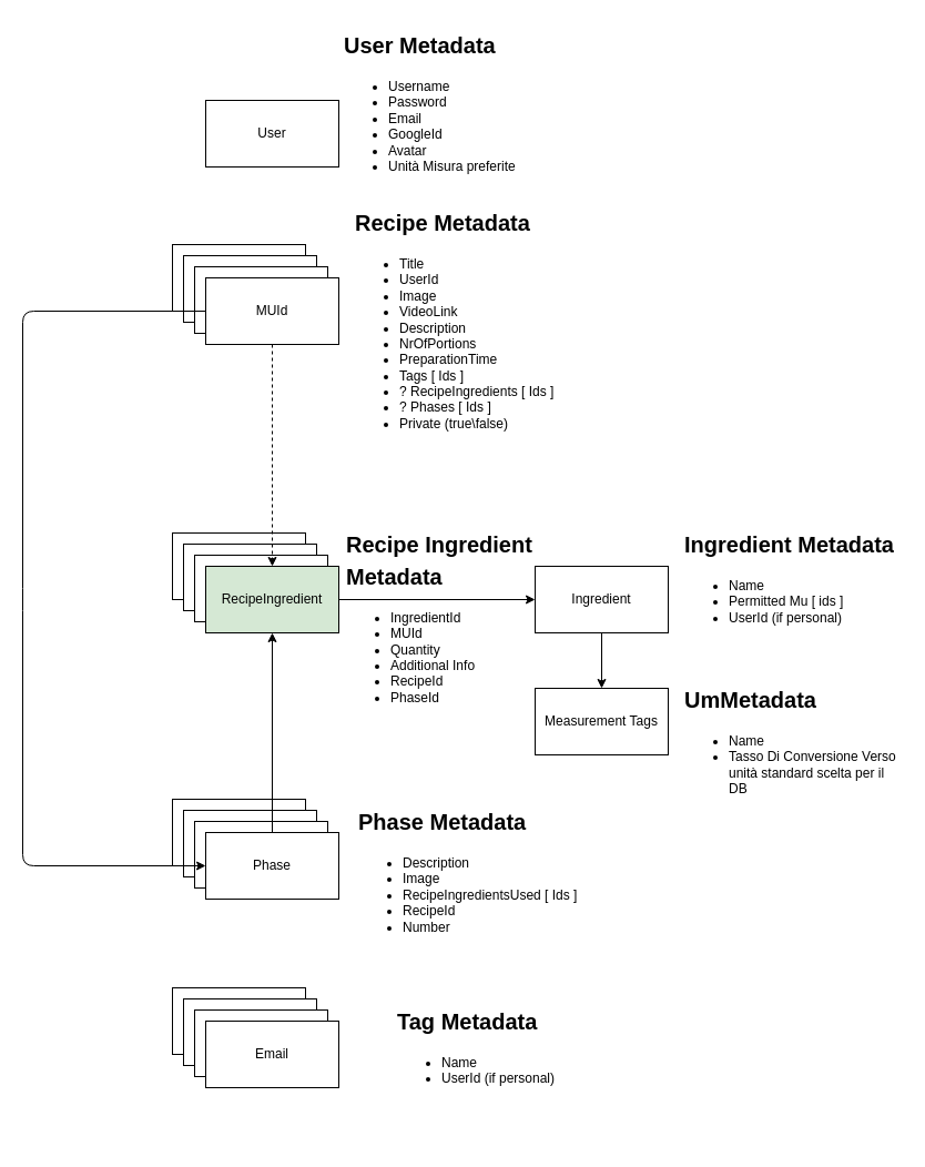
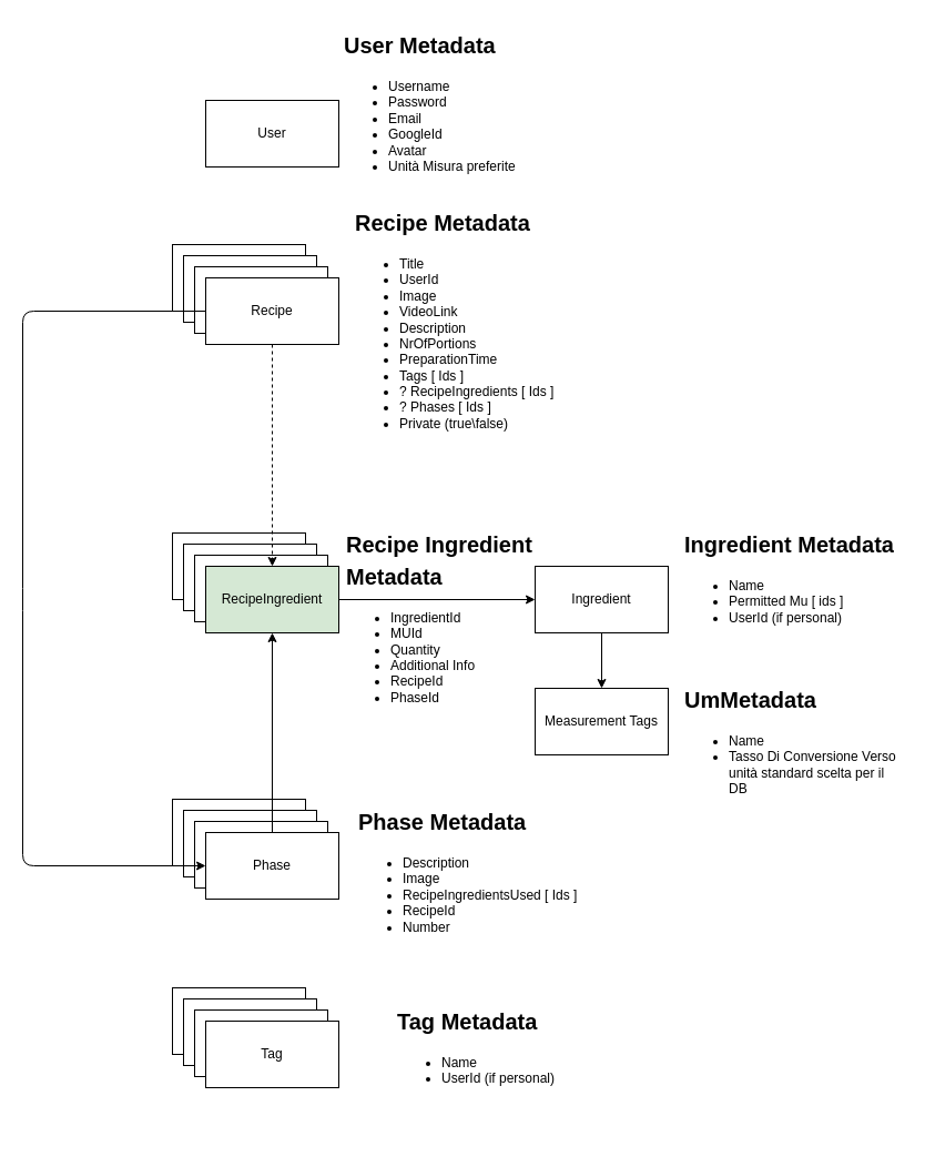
  <mxCell id="0" />
  <mxCell id="1" parent="0" />
  <mxCell id="2" value="User" style="rounded=0;whiteSpace=wrap;html=1;" parent="1" vertex="1"><mxGeometry x="185" y="90" width="120" height="60" as="geometry" /></mxCell>
  <mxCell id="3" value="&lt;h1&gt;&lt;font style=&quot;font-size: 20px;&quot;&gt;User Metadata&lt;/font&gt;&lt;/h1&gt;&lt;ul style=&quot;text-align: center;&quot;&gt;&lt;li style=&quot;text-align: left;&quot;&gt;Username&lt;/li&gt;&lt;li style=&quot;text-align: left;&quot;&gt;Password&lt;/li&gt;&lt;li style=&quot;text-align: left;&quot;&gt;Email&lt;/li&gt;&lt;li style=&quot;text-align: left;&quot;&gt;GoogleId&lt;/li&gt;&lt;li style=&quot;text-align: left;&quot;&gt;Avatar&lt;/li&gt;&lt;li style=&quot;text-align: left;&quot;&gt;Unità Misura preferite&lt;/li&gt;&lt;/ul&gt;" style="text;html=1;strokeColor=none;fillColor=none;spacing=5;spacingTop=-20;whiteSpace=wrap;overflow=hidden;rounded=0;" parent="1" vertex="1"><mxGeometry x="305" y="20" width="187" height="180" as="geometry" /></mxCell>
  <mxCell id="4" value="User" style="rounded=0;whiteSpace=wrap;html=1;" parent="1" vertex="1"><mxGeometry x="155" y="220" width="120" height="60" as="geometry" /></mxCell>
  <mxCell id="5" value="User" style="rounded=0;whiteSpace=wrap;html=1;" parent="1" vertex="1"><mxGeometry x="165" y="230" width="120" height="60" as="geometry" /></mxCell>
  <mxCell id="6" value="User" style="rounded=0;whiteSpace=wrap;html=1;" parent="1" vertex="1"><mxGeometry x="175" y="240" width="120" height="60" as="geometry" /></mxCell>
- <mxCell id="7" value="MUId" style="rounded=0;whiteSpace=wrap;html=1;" parent="1" vertex="1"><mxGeometry x="185" y="250" width="120" height="60" as="geometry" /></mxCell>
+ <mxCell id="7" value="Recipe" style="rounded=0;whiteSpace=wrap;html=1;" parent="1" vertex="1"><mxGeometry x="185" y="250" width="120" height="60" as="geometry" /></mxCell>
  <mxCell id="8" value="&lt;h1&gt;&lt;font style=&quot;font-size: 20px;&quot;&gt;Recipe Metadata&lt;/font&gt;&lt;/h1&gt;&lt;ul style=&quot;text-align: center;&quot;&gt;&lt;li style=&quot;text-align: left;&quot;&gt;Title&lt;/li&gt;&lt;li style=&quot;text-align: left;&quot;&gt;UserId&lt;/li&gt;&lt;li style=&quot;text-align: left;&quot;&gt;Image&lt;/li&gt;&lt;li style=&quot;text-align: left;&quot;&gt;&lt;span style=&quot;background-color: initial;&quot;&gt;VideoLink&lt;/span&gt;&lt;br&gt;&lt;/li&gt;&lt;li style=&quot;text-align: left;&quot;&gt;&lt;span style=&quot;background-color: initial;&quot;&gt;Description&lt;/span&gt;&lt;/li&gt;&lt;li style=&quot;text-align: left;&quot;&gt;NrOfPortions&lt;/li&gt;&lt;li style=&quot;text-align: left;&quot;&gt;PreparationTime&lt;/li&gt;&lt;li style=&quot;text-align: left;&quot;&gt;&lt;span style=&quot;background-color: initial;&quot;&gt;Tags [ Ids ]&lt;/span&gt;&lt;br&gt;&lt;/li&gt;&lt;li style=&quot;text-align: left;&quot;&gt;&lt;span style=&quot;background-color: initial;&quot;&gt;? RecipeIngredients [ Ids ]&lt;/span&gt;&lt;/li&gt;&lt;li style=&quot;text-align: left;&quot;&gt;&lt;span style=&quot;background-color: initial;&quot;&gt;? Phases [ Ids ]&lt;/span&gt;&lt;/li&gt;&lt;li style=&quot;text-align: left;&quot;&gt;&lt;span style=&quot;background-color: initial;&quot;&gt;Private (true\false)&lt;/span&gt;&lt;/li&gt;&lt;/ul&gt;" style="text;html=1;strokeColor=none;fillColor=none;spacing=5;spacingTop=-20;whiteSpace=wrap;overflow=hidden;rounded=0;" parent="1" vertex="1"><mxGeometry x="315" y="180" width="220" height="300" as="geometry" /></mxCell>
  <mxCell id="9" value="Ingredient" style="rounded=0;whiteSpace=wrap;html=1;" parent="1" vertex="1"><mxGeometry x="155" y="480" width="120" height="60" as="geometry" /></mxCell>
  <mxCell id="10" value="Ingredient" style="rounded=0;whiteSpace=wrap;html=1;" parent="1" vertex="1"><mxGeometry x="165" y="490" width="120" height="60" as="geometry" /></mxCell>
  <mxCell id="11" value="Ingredient" style="rounded=0;whiteSpace=wrap;html=1;" parent="1" vertex="1"><mxGeometry x="175" y="500" width="120" height="60" as="geometry" /></mxCell>
  <mxCell id="12" style="edgeStyle=none;html=1;entryX=0;entryY=0.5;entryDx=0;entryDy=0;fontSize=20;" parent="1" source="13" target="29" edge="1"><mxGeometry relative="1" as="geometry" /></mxCell>
  <mxCell id="13" value="RecipeIngredient" style="rounded=0;whiteSpace=wrap;html=1;fillColor=#d5e8d4;" parent="1" vertex="1"><mxGeometry x="185" y="510" width="120" height="60" as="geometry" /></mxCell>
  <mxCell id="14" value="&lt;h1&gt;&lt;font style=&quot;font-size: 20px;&quot;&gt;Recipe Ingredient Metadata&lt;/font&gt;&lt;/h1&gt;&lt;ul style=&quot;text-align: center;&quot;&gt;&lt;li style=&quot;text-align: left;&quot;&gt;IngredientId&lt;/li&gt;&lt;li style=&quot;text-align: left;&quot;&gt;MUId&lt;/li&gt;&lt;li style=&quot;text-align: left;&quot;&gt;&lt;span style=&quot;background-color: initial;&quot;&gt;Quantity&lt;/span&gt;&lt;br&gt;&lt;/li&gt;&lt;li style=&quot;text-align: left;&quot;&gt;&lt;span style=&quot;background-color: initial;&quot;&gt;Additional Info&lt;/span&gt;&lt;/li&gt;&lt;li style=&quot;text-align: left;&quot;&gt;RecipeId&lt;/li&gt;&lt;li style=&quot;text-align: left;&quot;&gt;PhaseId&lt;/li&gt;&lt;/ul&gt;" style="text;html=1;strokeColor=none;fillColor=none;spacing=5;spacingTop=-20;whiteSpace=wrap;overflow=hidden;rounded=0;" parent="1" vertex="1"><mxGeometry x="307" y="470" width="220" height="200" as="geometry" /></mxCell>
  <mxCell id="15" style="edgeStyle=none;html=1;entryX=0.5;entryY=0;entryDx=0;entryDy=0;fontSize=20;dashed=1;" parent="1" source="7" target="13" edge="1"><mxGeometry relative="1" as="geometry" /></mxCell>
  <mxCell id="16" value="Phase" style="rounded=0;whiteSpace=wrap;html=1;" parent="1" vertex="1"><mxGeometry x="155" y="720" width="120" height="60" as="geometry" /></mxCell>
  <mxCell id="17" value="Phase" style="rounded=0;whiteSpace=wrap;html=1;" parent="1" vertex="1"><mxGeometry x="165" y="730" width="120" height="60" as="geometry" /></mxCell>
  <mxCell id="18" value="Phase" style="rounded=0;whiteSpace=wrap;html=1;" parent="1" vertex="1"><mxGeometry x="175" y="740" width="120" height="60" as="geometry" /></mxCell>
  <mxCell id="19" style="edgeStyle=none;html=1;exitX=0.5;exitY=0;exitDx=0;exitDy=0;entryX=0.5;entryY=1;entryDx=0;entryDy=0;fontSize=20;" parent="1" source="20" target="13" edge="1"><mxGeometry relative="1" as="geometry" /></mxCell>
  <mxCell id="20" value="Phase" style="rounded=0;whiteSpace=wrap;html=1;" parent="1" vertex="1"><mxGeometry x="185" y="750" width="120" height="60" as="geometry" /></mxCell>
  <mxCell id="21" style="edgeStyle=none;html=1;exitX=0;exitY=0.5;exitDx=0;exitDy=0;entryX=0;entryY=0.5;entryDx=0;entryDy=0;fontSize=20;" parent="1" source="7" target="20" edge="1"><mxGeometry relative="1" as="geometry"><Array as="points"><mxPoint x="20" y="280" /><mxPoint x="20" y="540" /><mxPoint x="20" y="780" /></Array></mxGeometry></mxCell>
  <mxCell id="22" value="&lt;h1&gt;&lt;font style=&quot;font-size: 20px;&quot;&gt;Phase Metadata&lt;/font&gt;&lt;/h1&gt;&lt;ul style=&quot;text-align: center;&quot;&gt;&lt;li style=&quot;text-align: left;&quot;&gt;&lt;span style=&quot;background-color: initial;&quot;&gt;Description&lt;/span&gt;&lt;br&gt;&lt;/li&gt;&lt;li style=&quot;text-align: left;&quot;&gt;Image&lt;/li&gt;&lt;li style=&quot;text-align: left;&quot;&gt;RecipeIngredientsUsed [ Ids ]&lt;/li&gt;&lt;li style=&quot;text-align: left;&quot;&gt;RecipeId&lt;/li&gt;&lt;li style=&quot;text-align: left;&quot;&gt;Number&lt;/li&gt;&lt;/ul&gt;" style="text;html=1;strokeColor=none;fillColor=none;spacing=5;spacingTop=-20;whiteSpace=wrap;overflow=hidden;rounded=0;" parent="1" vertex="1"><mxGeometry x="317.5" y="720" width="220" height="160" as="geometry" /></mxCell>
  <mxCell id="23" value="&lt;h1&gt;&lt;font style=&quot;font-size: 20px;&quot;&gt;Tag Metadata&lt;/font&gt;&lt;/h1&gt;&lt;ul style=&quot;text-align: center;&quot;&gt;&lt;li style=&quot;text-align: left;&quot;&gt;Name&lt;/li&gt;&lt;li style=&quot;text-align: left;&quot;&gt;UserId (if personal)&lt;/li&gt;&lt;/ul&gt;" style="text;html=1;strokeColor=none;fillColor=none;spacing=5;spacingTop=-20;whiteSpace=wrap;overflow=hidden;rounded=0;" parent="1" vertex="1"><mxGeometry x="352.5" y="900" width="220" height="130" as="geometry" /></mxCell>
  <mxCell id="24" value="Phase" style="rounded=0;whiteSpace=wrap;html=1;" parent="1" vertex="1"><mxGeometry x="155" y="890" width="120" height="60" as="geometry" /></mxCell>
  <mxCell id="25" value="Phase" style="rounded=0;whiteSpace=wrap;html=1;" parent="1" vertex="1"><mxGeometry x="165" y="900" width="120" height="60" as="geometry" /></mxCell>
  <mxCell id="26" value="Phase" style="rounded=0;whiteSpace=wrap;html=1;" parent="1" vertex="1"><mxGeometry x="175" y="910" width="120" height="60" as="geometry" /></mxCell>
- <mxCell id="27" value="Email" style="rounded=0;whiteSpace=wrap;html=1;" parent="1" vertex="1"><mxGeometry x="185" y="920" width="120" height="60" as="geometry" /></mxCell>
+ <mxCell id="27" value="Tag" style="rounded=0;whiteSpace=wrap;html=1;" parent="1" vertex="1"><mxGeometry x="185" y="920" width="120" height="60" as="geometry" /></mxCell>
  <mxCell id="28" style="edgeStyle=none;html=1;exitX=0.5;exitY=1;exitDx=0;exitDy=0;entryX=0.5;entryY=0;entryDx=0;entryDy=0;" parent="1" source="29" target="31" edge="1"><mxGeometry relative="1" as="geometry" /></mxCell>
  <mxCell id="29" value="Ingredient" style="rounded=0;whiteSpace=wrap;html=1;" parent="1" vertex="1"><mxGeometry x="482" y="510" width="120" height="60" as="geometry" /></mxCell>
  <mxCell id="30" value="&lt;h1&gt;&lt;font style=&quot;font-size: 20px;&quot;&gt;Ingredient Metadata&lt;/font&gt;&lt;/h1&gt;&lt;ul style=&quot;text-align: center;&quot;&gt;&lt;li style=&quot;text-align: left;&quot;&gt;&lt;span style=&quot;background-color: initial;&quot;&gt;Name&lt;/span&gt;&lt;br&gt;&lt;/li&gt;&lt;li style=&quot;text-align: left;&quot;&gt;Permitted Mu [ ids ]&amp;nbsp;&lt;/li&gt;&lt;li style=&quot;text-align: left;&quot;&gt;&lt;span style=&quot;background-color: initial;&quot;&gt;UserId (if personal)&lt;/span&gt;&lt;br&gt;&lt;/li&gt;&lt;/ul&gt;" style="text;html=1;strokeColor=none;fillColor=none;spacing=5;spacingTop=-20;whiteSpace=wrap;overflow=hidden;rounded=0;" parent="1" vertex="1"><mxGeometry x="612" y="470" width="200" height="160" as="geometry" /></mxCell>
  <mxCell id="31" value="Measurement Tags" style="rounded=0;whiteSpace=wrap;html=1;" parent="1" vertex="1"><mxGeometry x="482" y="620" width="120" height="60" as="geometry" /></mxCell>
  <mxCell id="32" value="&lt;h1&gt;&lt;font style=&quot;font-size: 20px;&quot;&gt;UmMetadata&lt;/font&gt;&lt;/h1&gt;&lt;ul style=&quot;text-align: center;&quot;&gt;&lt;li style=&quot;text-align: left;&quot;&gt;&lt;span style=&quot;background-color: initial;&quot;&gt;Name&lt;/span&gt;&lt;br&gt;&lt;/li&gt;&lt;li style=&quot;text-align: left;&quot;&gt;&lt;span style=&quot;background-color: initial;&quot;&gt;Tasso Di Conversione Verso unità standard scelta per il DB&lt;/span&gt;&lt;/li&gt;&lt;/ul&gt;" style="text;html=1;strokeColor=none;fillColor=none;spacing=5;spacingTop=-20;whiteSpace=wrap;overflow=hidden;rounded=0;" parent="1" vertex="1"><mxGeometry x="612" y="610" width="200" height="160" as="geometry" /></mxCell>
